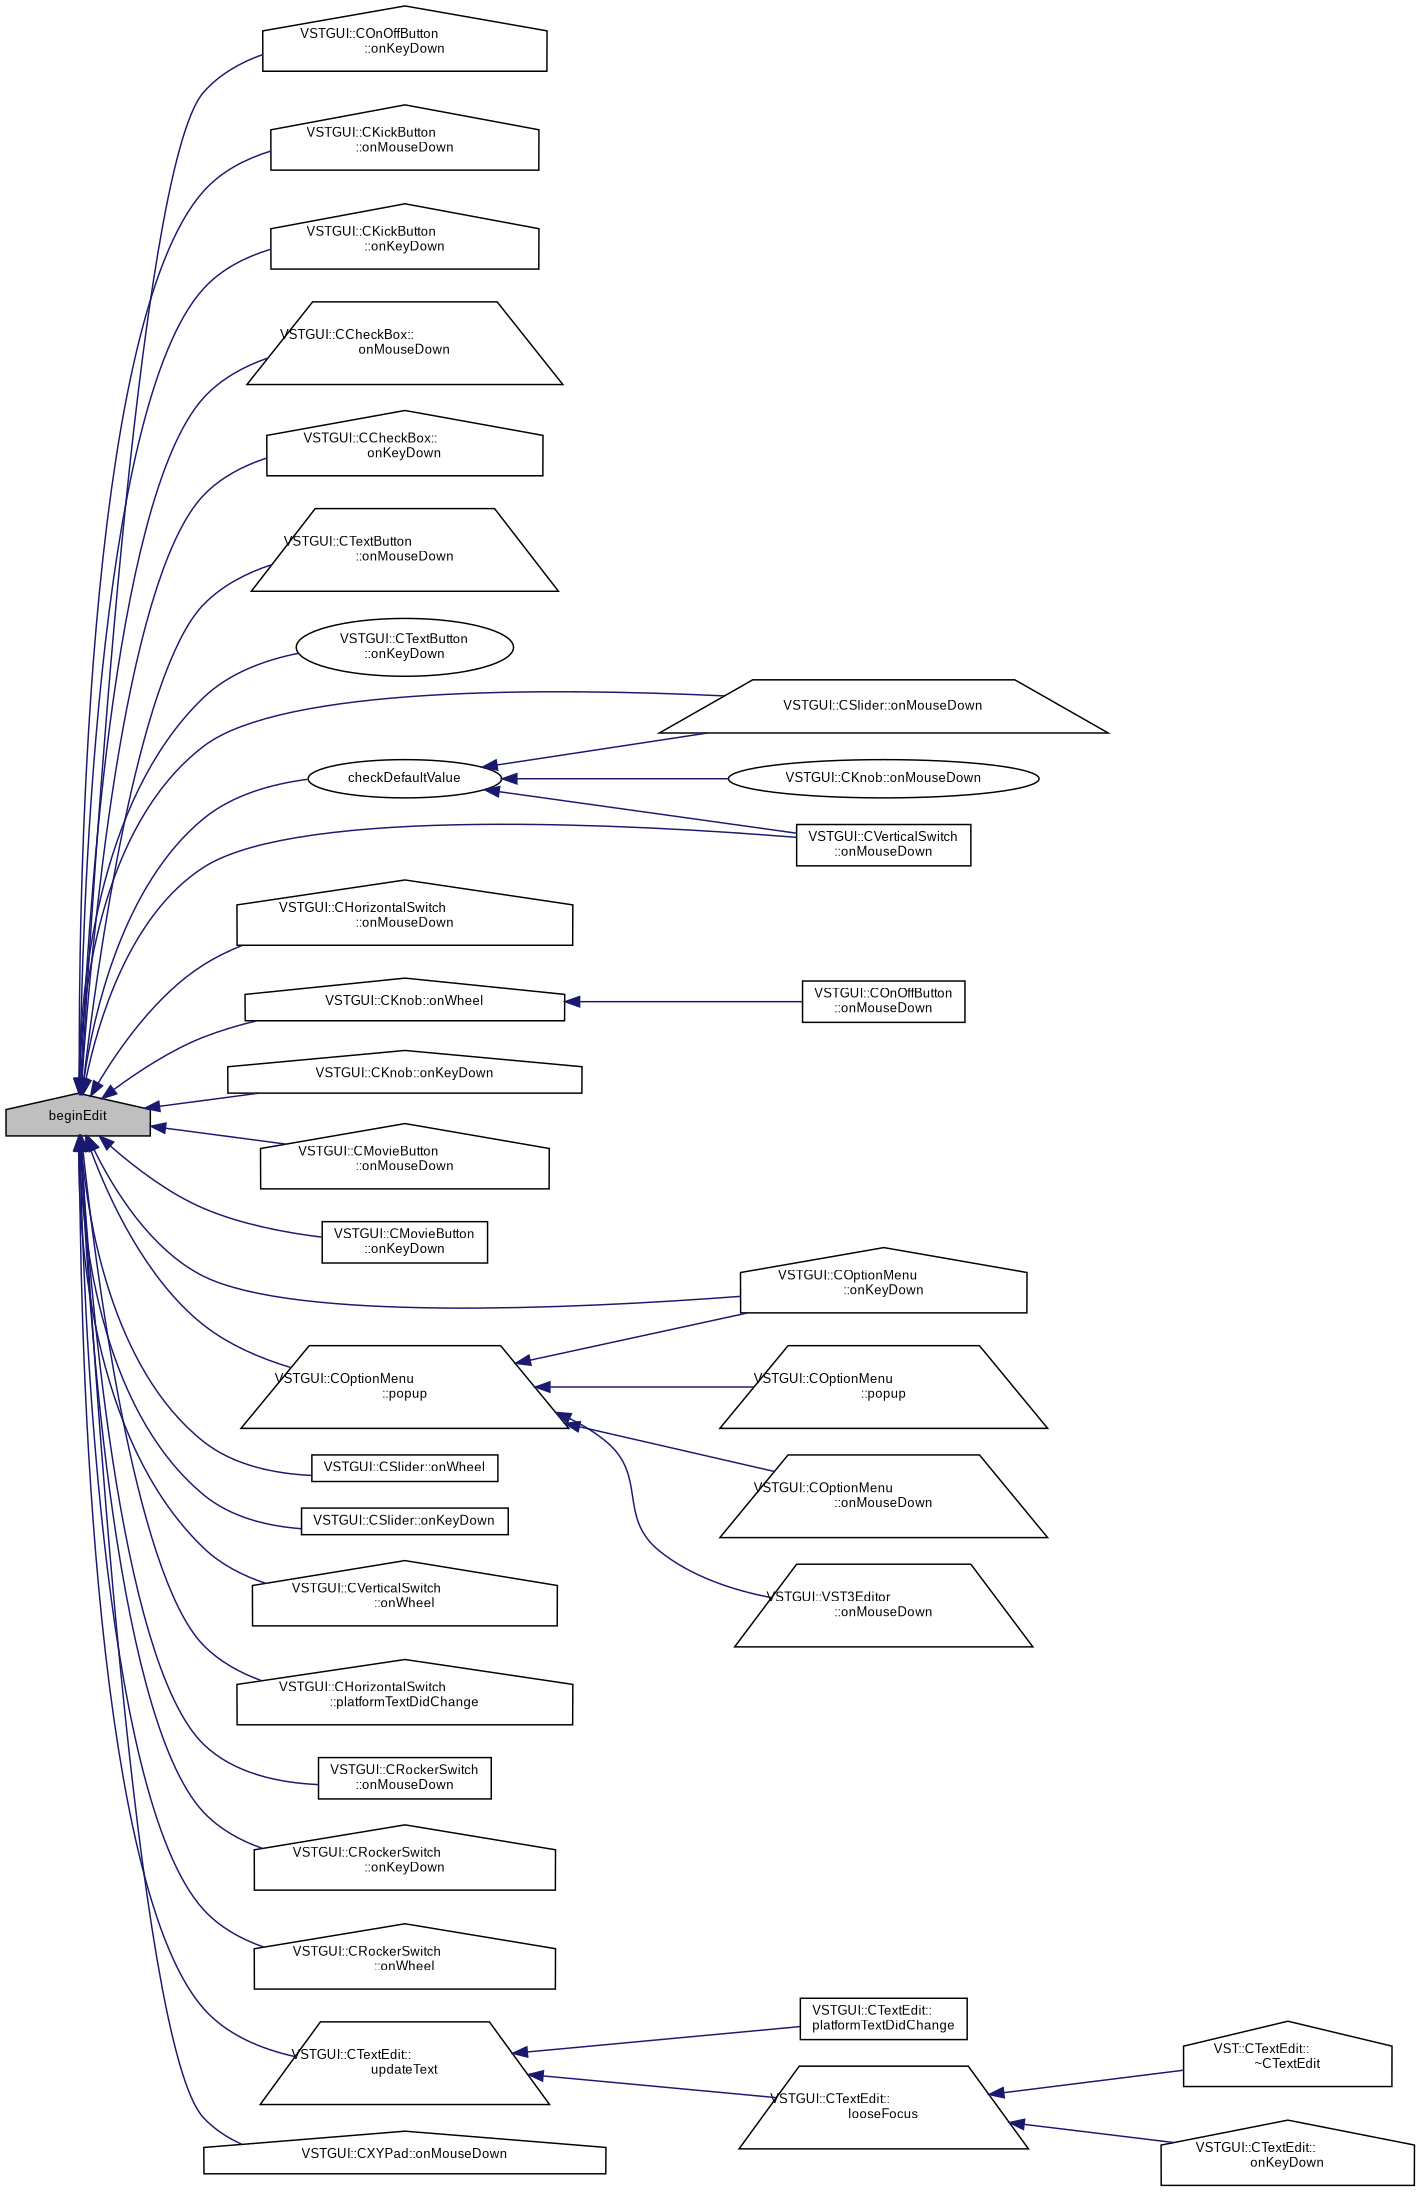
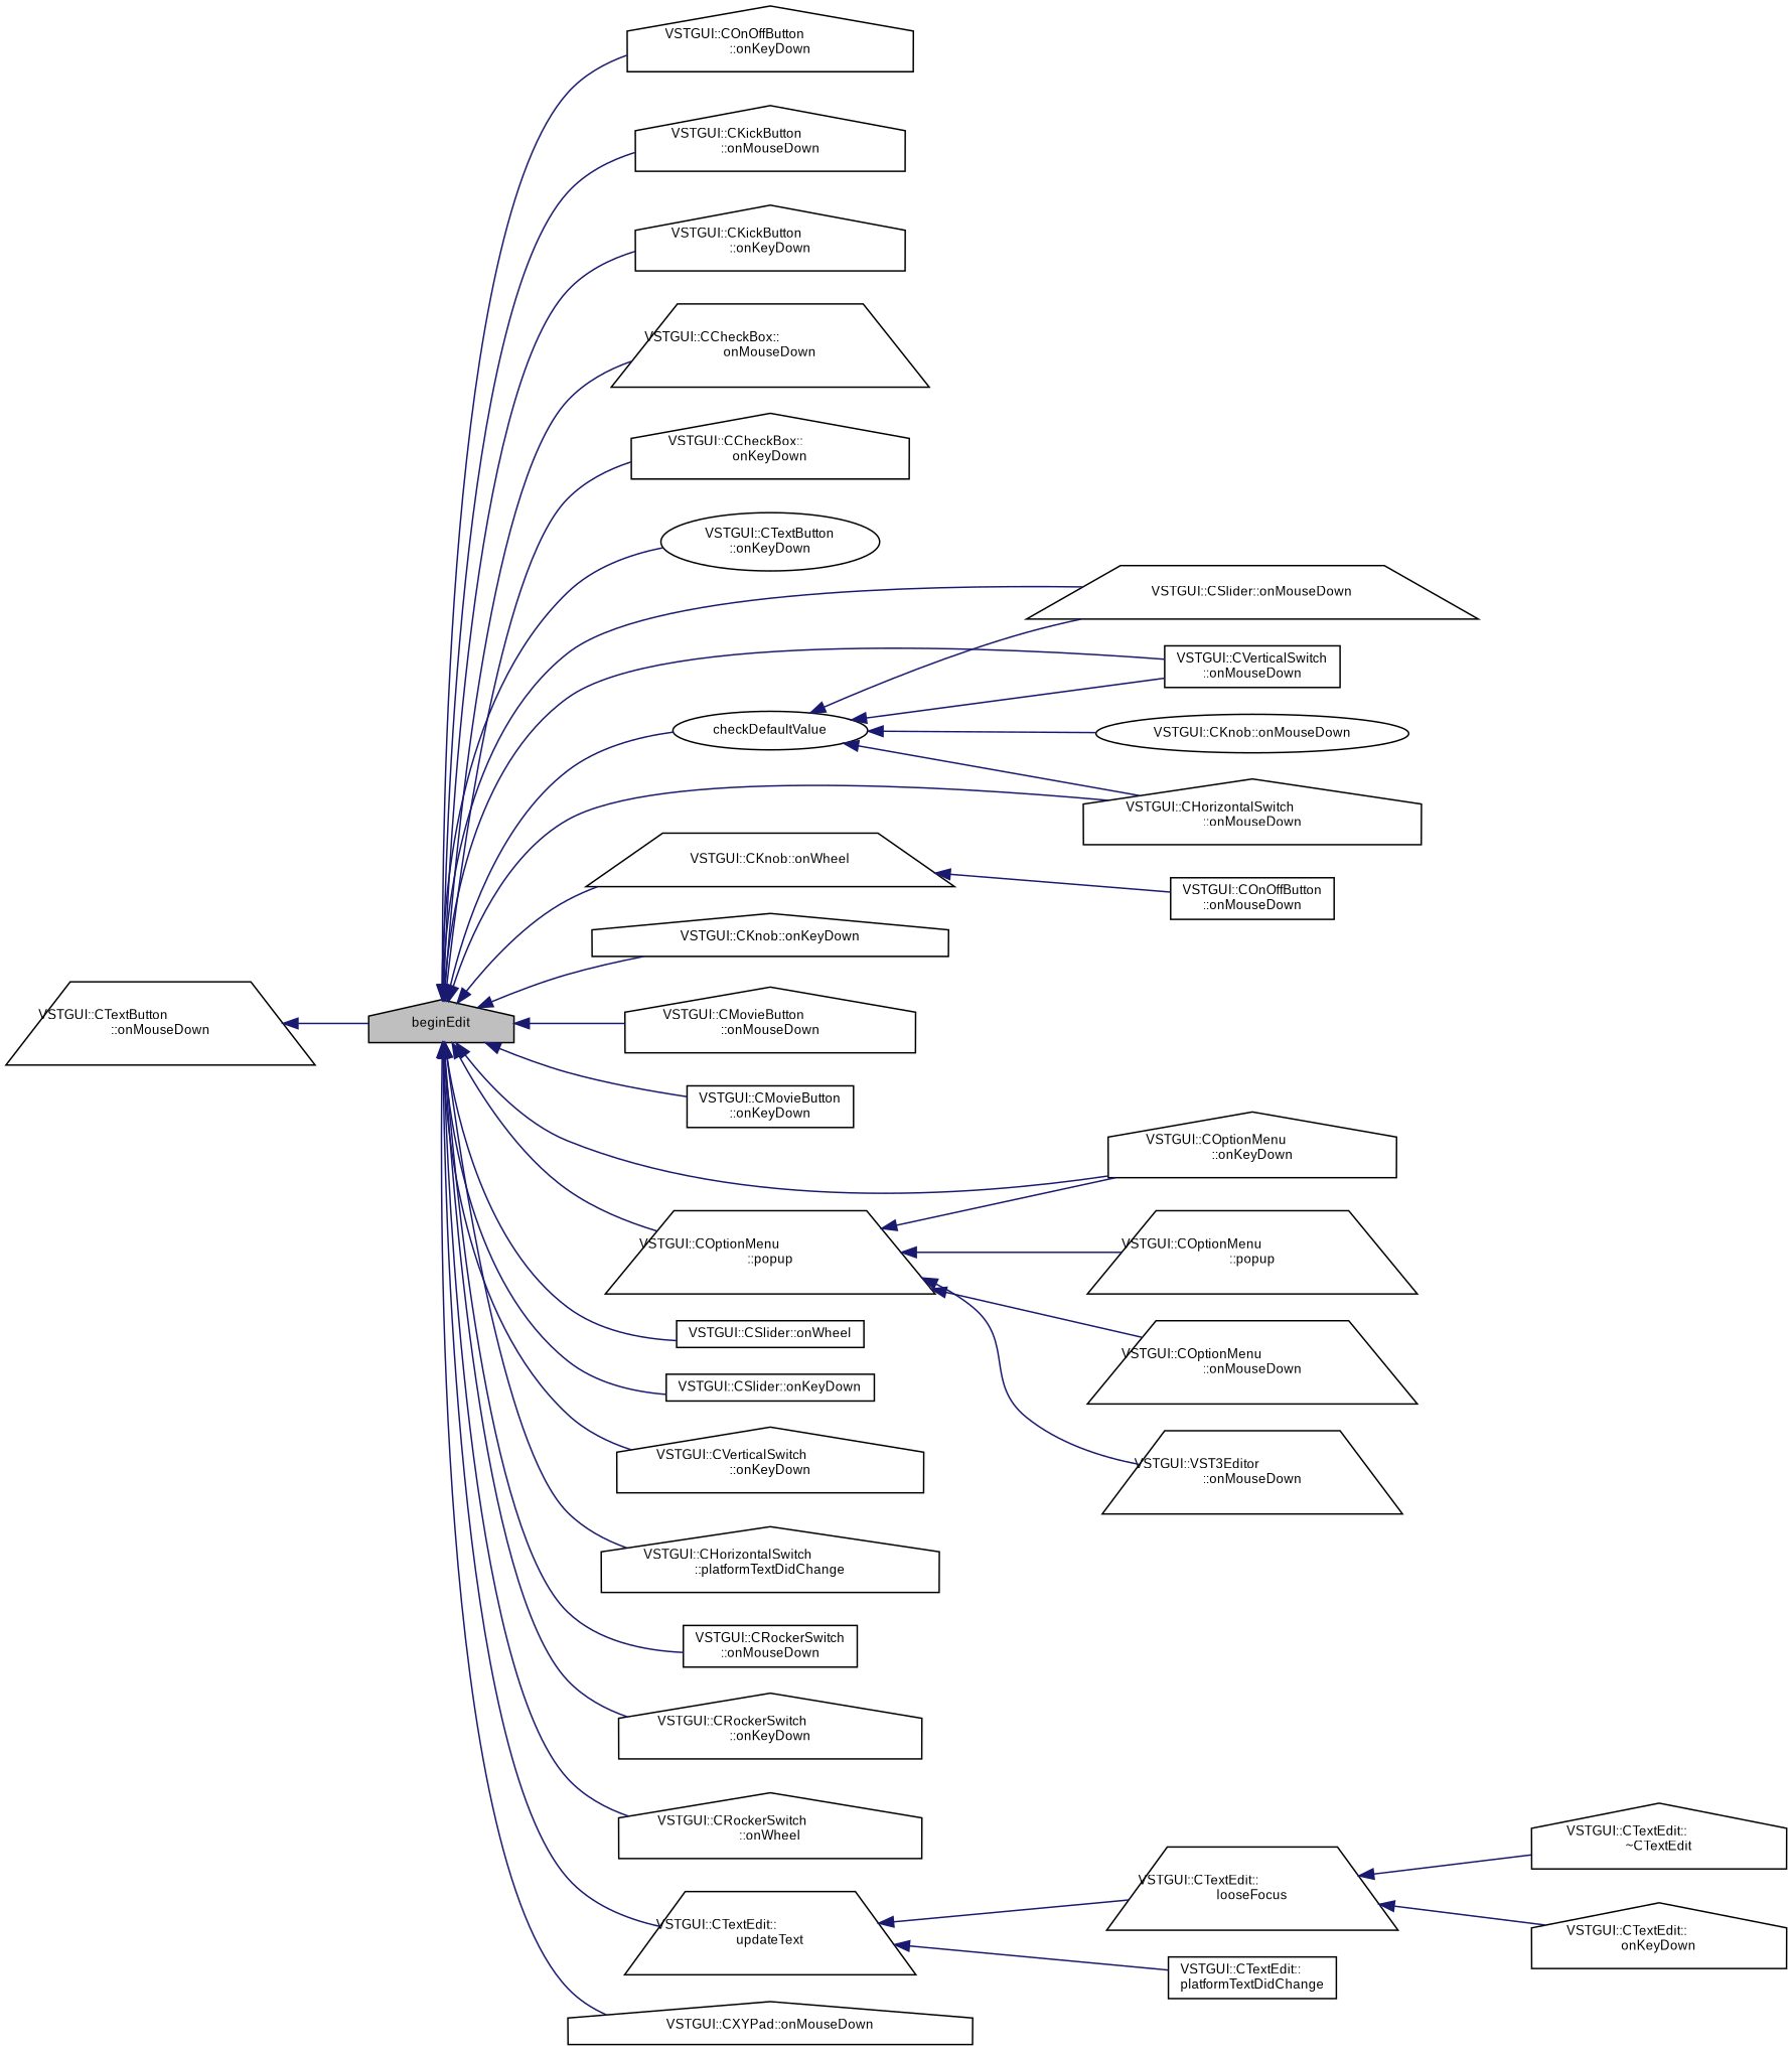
  digraph {
    rankdir=LR
    node [color=black fontname=Arial fontsize=9 shape=house]
    edge [color=midnightblue dir=back fontname=Arial fontsize=9 labelfontname=Arial labelfontsize=9 style=solid]
    n1 [fillcolor=grey75 fontcolor=black height=0.2 label=beginEdit style=filled width=0.4]
    n2 [height=0.2 label="VSTGUI::COnOffButton\l::onKeyDown" width=0.4]
    n3 [height=0.2 label="VSTGUI::CKickButton\l::onMouseDown" width=0.4]
    n4 [height=0.2 label="VSTGUI::CKickButton\l::onKeyDown" width=0.4]
    n5 [height=0.2 label="VSTGUI::CCheckBox::\lonMouseDown" shape=trapezium width=0.4]
    n6 [height=0.2 label="VSTGUI::CCheckBox::\lonKeyDown" width=0.4]
    n7 [height=0.2 label="VSTGUI::CTextButton\l::onMouseDown" shape=trapezium width=0.4]
    n8 [height=0.2 label="VSTGUI::CTextButton\l::onKeyDown" shape=ellipse width=0.4]
    n9 [height=0.2 label=checkDefaultValue shape=ellipse width=0.4]
    n10 [height=0.2 label="VSTGUI::CSlider::onMouseDown" shape=trapezium width=0.4]
    n11 [height=0.2 label="VSTGUI::CVerticalSwitch\l::onMouseDown" shape=box width=0.4]
    n12 [height=0.2 label="VSTGUI::CHorizontalSwitch\l::onMouseDown" width=0.4]
-   n13 [height=0.2 label="VSTGUI::CKnob::onWheel" width=0.4]
+   n13 [height=0.2 label="VSTGUI::CKnob::onWheel" shape=trapezium width=0.4]
    n14 [height=0.2 label="VSTGUI::CKnob::onKeyDown" width=0.4]
    n15 [height=0.2 label="VSTGUI::CMovieButton\l::onMouseDown" width=0.4]
    n16 [height=0.2 label="VSTGUI::CMovieButton\l::onKeyDown" shape=box width=0.4]
    n17 [height=0.2 label="VSTGUI::COptionMenu\l::onKeyDown" width=0.4]
    n18 [height=0.2 label="VSTGUI::COptionMenu\l::popup" shape=trapezium width=0.4]
    n19 [height=0.2 label="VSTGUI::CSlider::onWheel" shape=box width=0.4]
    n20 [height=0.2 label="VSTGUI::CSlider::onKeyDown" shape=box width=0.4]
-   n21 [height=0.2 label="VSTGUI::CVerticalSwitch\l::onWheel" width=0.4]
+   n21 [height=0.2 label="VSTGUI::CVerticalSwitch\l::onKeyDown" width=0.4]
    n22 [height=0.2 label="VSTGUI::CHorizontalSwitch\l::platformTextDidChange" width=0.4]
    n23 [height=0.2 label="VSTGUI::CRockerSwitch\l::onMouseDown" shape=box width=0.4]
    n24 [height=0.2 label="VSTGUI::CRockerSwitch\l::onKeyDown" width=0.4]
    n25 [height=0.2 label="VSTGUI::CRockerSwitch\l::onWheel" width=0.4]
    n26 [height=0.2 label="VSTGUI::CTextEdit::\lupdateText" shape=trapezium width=0.4]
    n27 [height=0.2 label="VSTGUI::CXYPad::onMouseDown" width=0.4]
    n28 [height=0.2 label="VSTGUI::COnOffButton\l::onMouseDown" shape=box width=0.4]
    n29 [height=0.2 label="VSTGUI::CKnob::onMouseDown" shape=ellipse width=0.4]
    n30 [height=0.2 label="VSTGUI::COptionMenu\l::popup" shape=trapezium width=0.4]
    n31 [height=0.2 label="VSTGUI::COptionMenu\l::onMouseDown" shape=trapezium width=0.4]
    n32 [height=0.2 label="VSTGUI::VST3Editor\l::onMouseDown" shape=trapezium width=0.4]
    n33 [height=0.2 label="VSTGUI::CTextEdit::\lplatformTextDidChange" shape=box width=0.4]
    n34 [height=0.2 label="VSTGUI::CTextEdit::\llooseFocus" shape=trapezium width=0.4]
-   n35 [height=0.2 label="VST::CTextEdit::\l~CTextEdit" width=0.4]
+   n35 [height=0.2 label="VSTGUI::CTextEdit::\l~CTextEdit" width=0.4]
    n36 [height=0.2 label="VSTGUI::CTextEdit::\lonKeyDown" width=0.4]
    n1 -> n2
    n1 -> n3
    n1 -> n4
    n1 -> n5
    n1 -> n6
-   n1 -> n7
+   n7 -> n1
    n1 -> n8
    n1 -> n9
    n1 -> n10
    n1 -> n11
    n1 -> n12
    n1 -> n13
    n1 -> n14
    n1 -> n15
    n1 -> n16
    n1 -> n17
    n1 -> n18
    n1 -> n19
    n1 -> n20
    n1 -> n21
    n1 -> n22
    n1 -> n23
    n1 -> n24
    n1 -> n25
    n1 -> n26
    n1 -> n27
    n9 -> n10
    n9 -> n11
+   n9 -> n12
    n9 -> n29
    n13 -> n28
    n18 -> n17
    n18 -> n30
    n18 -> n31
    n18 -> n32
    n26 -> n33
    n26 -> n34
    n34 -> n35
    n34 -> n36
  }
